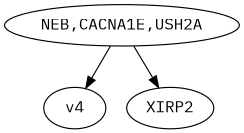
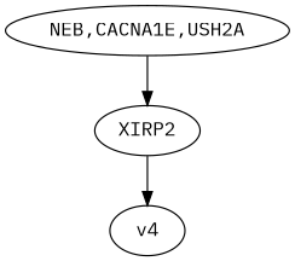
  digraph {
    fontname="IBM Plex Mono"
    node [fontname="IBM Plex Mono"]
    edge [fontname="IBM Plex Mono"]
    n1 [label="NEB,CACNA1E,USH2A"]
    v4
    n3 [label=XIRP2]
-   n1 -> v4
+   n3 -> v4
    n1 -> n3
  }
